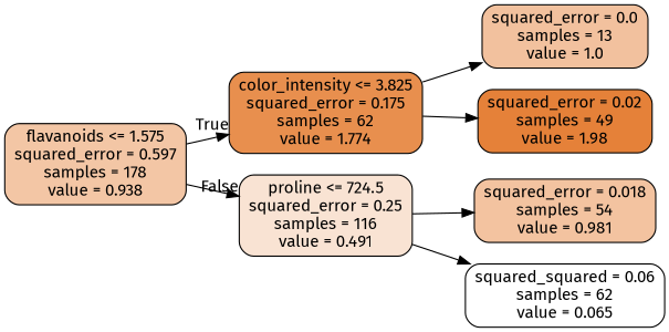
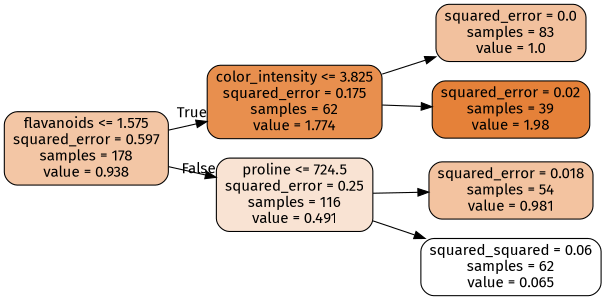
  digraph {
    fontname="Fira Sans"
    rankdir=LR
    node [color=black fontname="Fira Sans" shape=box style="filled, rounded"]
    edge [fontname="Fira Sans"]
    n1 [fillcolor="#f3c6a5" label="flavanoids <= 1.575\nsquared_error = 0.597\nsamples = 178\nvalue = 0.938"]
    n2 [fillcolor="#e88f4e" label="color_intensity <= 3.825\nsquared_error = 0.175\nsamples = 62\nvalue = 1.774"]
    n3 [fillcolor="#f9e3d3" label="proline <= 724.5\nsquared_error = 0.25\nsamples = 116\nvalue = 0.491"]
-   n4 [fillcolor="#f2c19e" label="squared_error = 0.0\nsamples = 13\nvalue = 1.0"]
-   n5 [fillcolor="#e58139" label="squared_error = 0.02\nsamples = 49\nvalue = 1.98"]
+   n4 [fillcolor="#f2c19e" label="squared_error = 0.0\nsamples = 83\nvalue = 1.0"]
+   n5 [fillcolor="#e58139" label="squared_error = 0.02\nsamples = 39\nvalue = 1.98"]
    n6 [fillcolor="#f3c3a0" label="squared_error = 0.018\nsamples = 54\nvalue = 0.981"]
    n7 [fillcolor="#ffffff" label="squared_squared = 0.06\nsamples = 62\nvalue = 0.065"]
    n1 -> n2 [headlabel=True labelangle=45 labeldistance=2.5]
    n1 -> n3 [headlabel=False labelangle=-45 labeldistance=2.5]
    n2 -> n4
    n2 -> n5
    n3 -> n6
    n3 -> n7
  }
